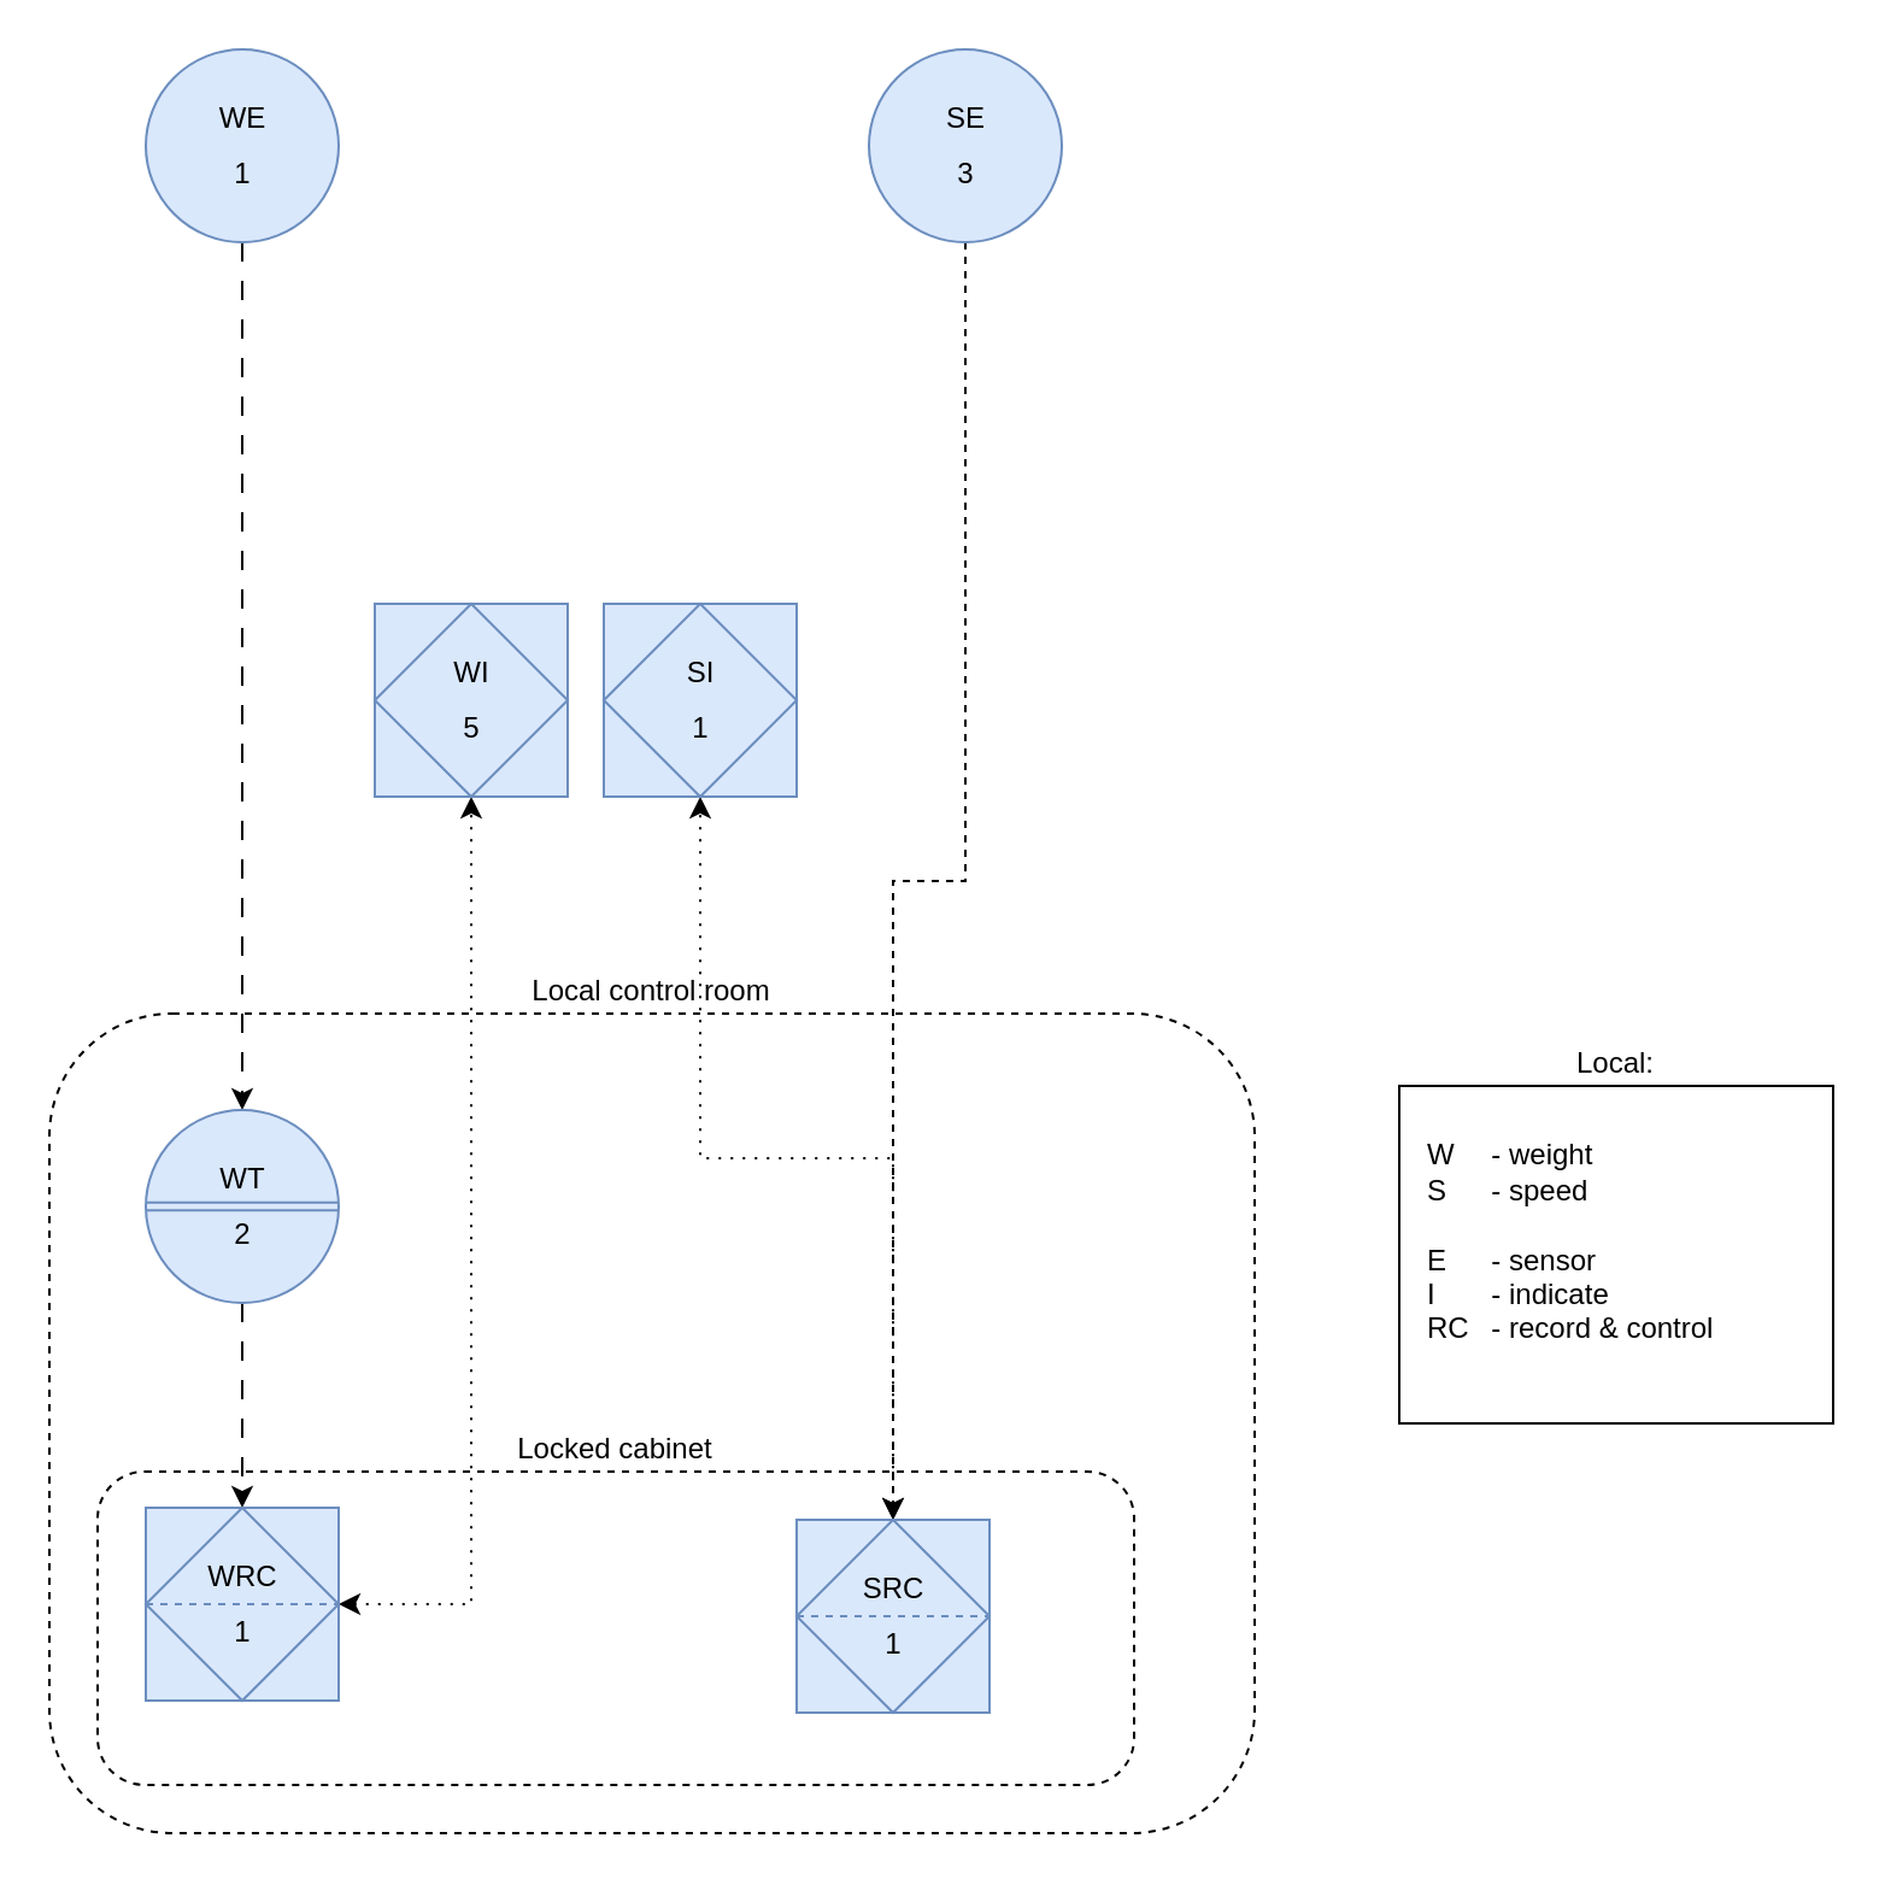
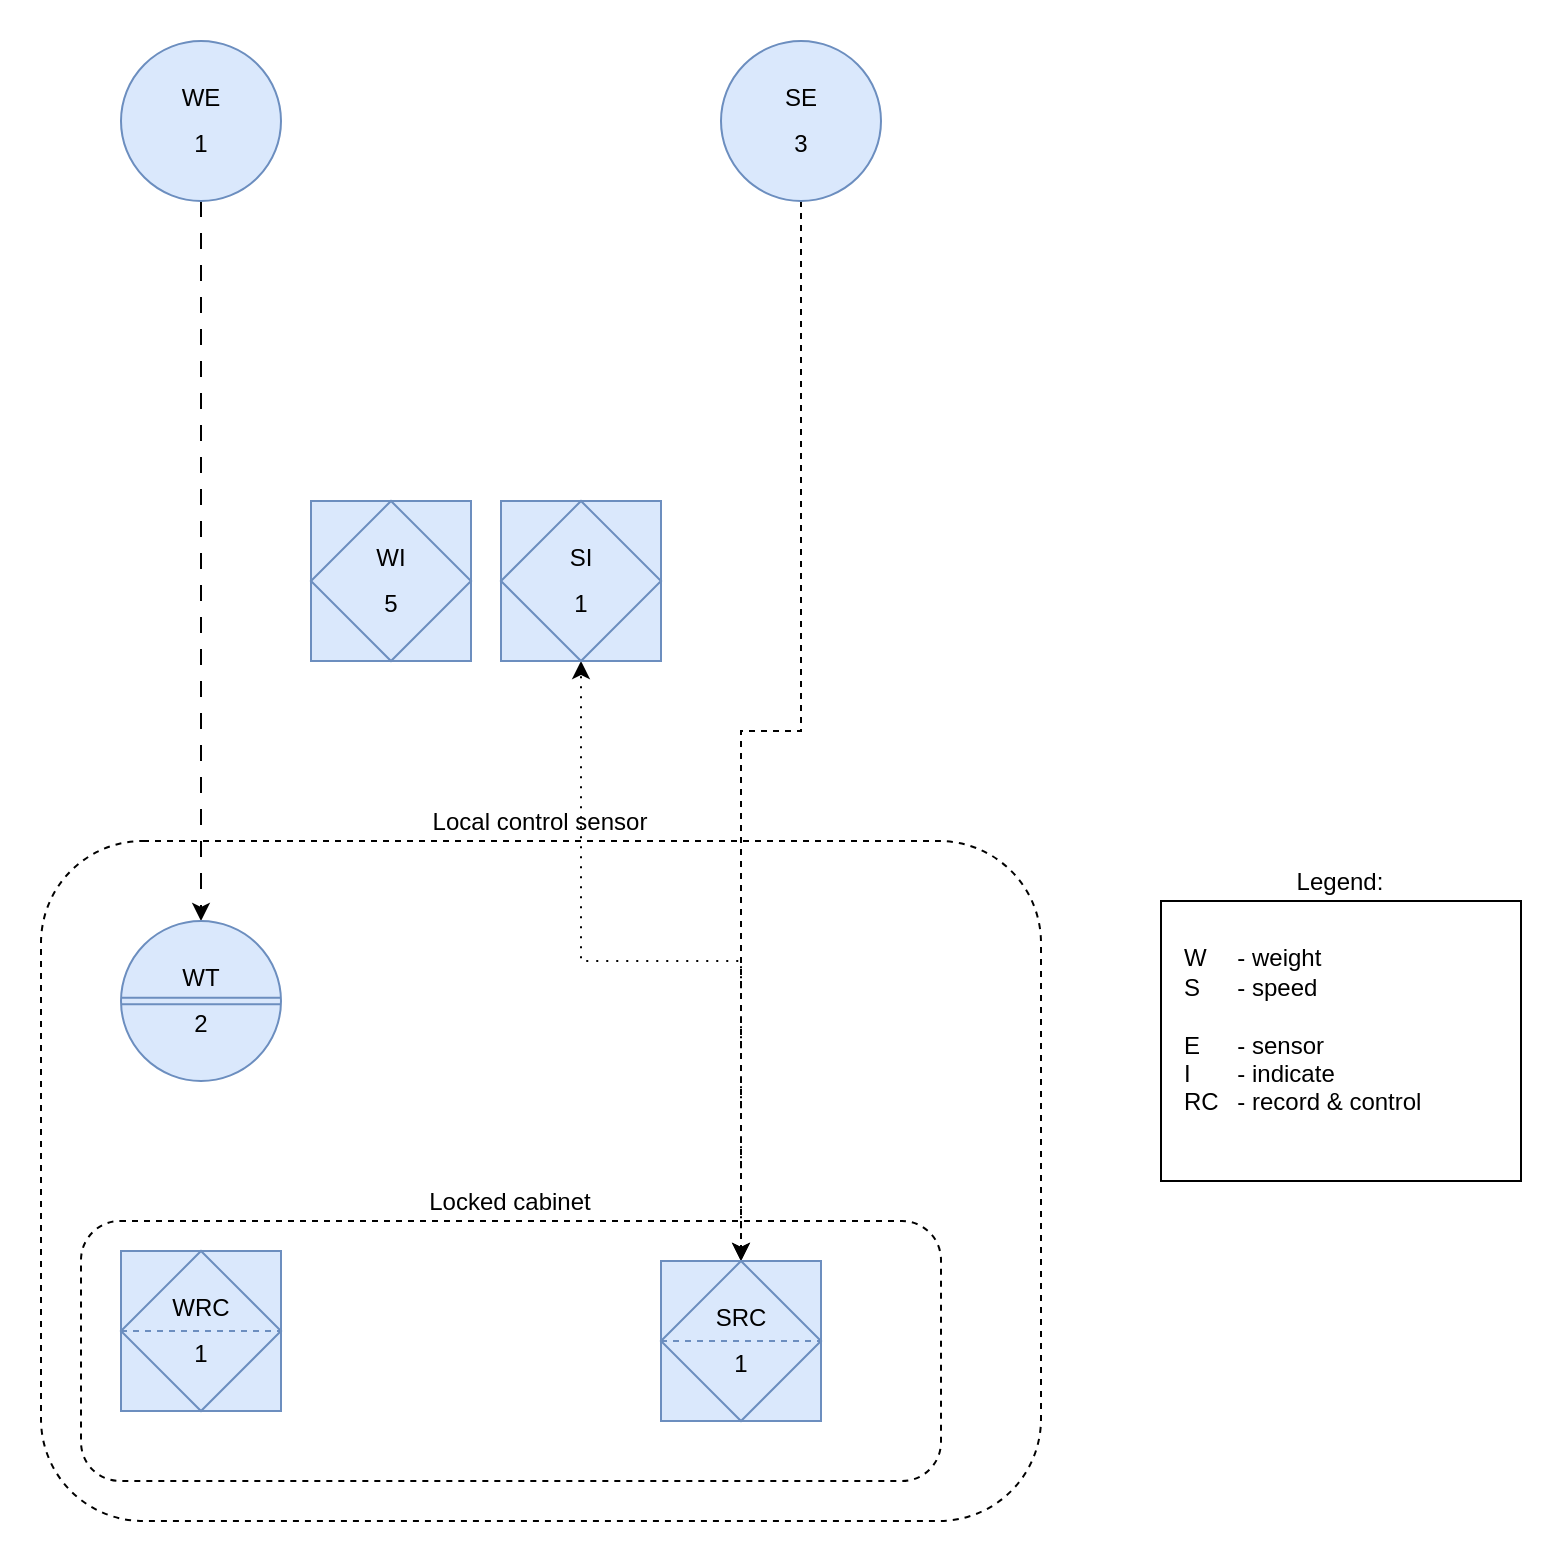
  <mxCell id="0" />
  <mxCell id="1" parent="0" />
- <mxCell id="2" value="Local control room" style="rounded=1;whiteSpace=wrap;html=1;fillColor=none;dashed=1;labelPosition=center;verticalLabelPosition=top;align=center;verticalAlign=bottom;" parent="1" vertex="1"><mxGeometry x="20" y="420" width="500" height="340" as="geometry" /></mxCell>
+ <mxCell id="2" value="Local control sensor" style="rounded=1;whiteSpace=wrap;html=1;fillColor=none;dashed=1;labelPosition=center;verticalLabelPosition=top;align=center;verticalAlign=bottom;" parent="1" vertex="1"><mxGeometry x="20" y="420" width="500" height="340" as="geometry" /></mxCell>
  <mxCell id="3" value="Locked cabinet" style="rounded=1;whiteSpace=wrap;html=1;fillColor=none;dashed=1;labelPosition=center;verticalLabelPosition=top;align=center;verticalAlign=bottom;" parent="1" vertex="1"><mxGeometry x="40" y="610" width="430" height="130" as="geometry" /></mxCell>
  <mxCell id="4" style="edgeStyle=orthogonalEdgeStyle;rounded=0;orthogonalLoop=1;jettySize=auto;html=1;dashed=1;dashPattern=8 8;" parent="1" source="5" target="7" edge="1"><mxGeometry relative="1" as="geometry" /></mxCell>
  <mxCell id="5" value="&lt;table cellpadding=&quot;4&quot; cellspacing=&quot;0&quot; border=&quot;0&quot; style=&quot;font-size:1em;width:100%;height:100%;&quot;&gt;&lt;tbody&gt;&lt;tr&gt;&lt;td&gt;WE&lt;/td&gt;&lt;/tr&gt;&lt;tr&gt;&lt;td&gt;1&lt;/td&gt;&lt;/tr&gt;&lt;/tbody&gt;&lt;/table&gt; " style="html=1;outlineConnect=0;align=center;dashed=0;aspect=fixed;shape=mxgraph.pid2inst.discInst;mounting=field;direction=south;fillColor=#dae8fc;strokeColor=#6c8ebf;" parent="1" vertex="1"><mxGeometry x="60" y="20" width="80" height="80" as="geometry" /></mxCell>
- <mxCell id="6" style="edgeStyle=orthogonalEdgeStyle;rounded=0;orthogonalLoop=1;jettySize=auto;html=1;dashed=1;dashPattern=8 8;" parent="1" source="7" target="11" edge="1"><mxGeometry relative="1" as="geometry" /></mxCell>
  <mxCell id="7" value="&lt;table cellpadding=&quot;4&quot; cellspacing=&quot;0&quot; border=&quot;0&quot; style=&quot;font-size:1em;width:100%;height:100%;&quot;&gt;&lt;tbody&gt;&lt;tr&gt;&lt;td&gt;WT&lt;/td&gt;&lt;/tr&gt;&lt;tr&gt;&lt;td&gt;2&lt;/td&gt;&lt;/tr&gt;&lt;/tbody&gt;&lt;/table&gt; " style="html=1;outlineConnect=0;align=center;dashed=0;aspect=fixed;shape=mxgraph.pid2inst.discInst;mounting=local;fillColor=#dae8fc;strokeColor=#6c8ebf;" parent="1" vertex="1"><mxGeometry x="60" y="460" width="80" height="80" as="geometry" /></mxCell>
  <mxCell id="8" style="edgeStyle=orthogonalEdgeStyle;rounded=0;orthogonalLoop=1;jettySize=auto;html=1;dashed=1;" parent="1" source="9" target="13" edge="1"><mxGeometry relative="1" as="geometry" /></mxCell>
  <mxCell id="9" value="&lt;table cellpadding=&quot;4&quot; cellspacing=&quot;0&quot; border=&quot;0&quot; style=&quot;font-size:1em;width:100%;height:100%;&quot;&gt;&lt;tbody&gt;&lt;tr&gt;&lt;td&gt;SE&lt;/td&gt;&lt;/tr&gt;&lt;tr&gt;&lt;td&gt;3&lt;/td&gt;&lt;/tr&gt;&lt;/tbody&gt;&lt;/table&gt; " style="html=1;outlineConnect=0;align=center;dashed=0;aspect=fixed;shape=mxgraph.pid2inst.discInst;mounting=field;direction=south;fillColor=#dae8fc;strokeColor=#6c8ebf;" parent="1" vertex="1"><mxGeometry x="360" y="20" width="80" height="80" as="geometry" /></mxCell>
- <mxCell id="10" style="edgeStyle=orthogonalEdgeStyle;rounded=0;orthogonalLoop=1;jettySize=auto;html=1;entryX=0.5;entryY=1;entryDx=0;entryDy=0;dashed=1;dashPattern=1 4;startArrow=classic;startFill=1;" parent="1" source="11" target="14" edge="1"><mxGeometry relative="1" as="geometry" /></mxCell>
  <mxCell id="11" value="&lt;table cellpadding=&quot;4&quot; cellspacing=&quot;0&quot; border=&quot;0&quot; style=&quot;font-size:1em;width:100%;height:100%;&quot;&gt;&lt;tbody&gt;&lt;tr&gt;&lt;td&gt;WRC&lt;/td&gt;&lt;/tr&gt;&lt;tr&gt;&lt;td&gt;1&lt;/td&gt;&lt;/tr&gt;&lt;/tbody&gt;&lt;/table&gt; " style="html=1;outlineConnect=0;align=center;dashed=0;aspect=fixed;shape=mxgraph.pid2inst.progLogCont;mounting=inaccessible;fillColor=#dae8fc;strokeColor=#6c8ebf;" parent="1" vertex="1"><mxGeometry x="60" y="625" width="80" height="80" as="geometry" /></mxCell>
  <mxCell id="12" style="edgeStyle=orthogonalEdgeStyle;rounded=0;orthogonalLoop=1;jettySize=auto;html=1;dashed=1;dashPattern=1 4;startArrow=classic;startFill=1;" parent="1" source="13" target="15" edge="1"><mxGeometry relative="1" as="geometry" /></mxCell>
  <mxCell id="13" value="&lt;table cellpadding=&quot;4&quot; cellspacing=&quot;0&quot; border=&quot;0&quot; style=&quot;font-size:1em;width:100%;height:100%;&quot;&gt;&lt;tbody&gt;&lt;tr&gt;&lt;td&gt;SRC&lt;/td&gt;&lt;/tr&gt;&lt;tr&gt;&lt;td&gt;1&lt;/td&gt;&lt;/tr&gt;&lt;/tbody&gt;&lt;/table&gt; " style="html=1;outlineConnect=0;align=center;dashed=0;aspect=fixed;shape=mxgraph.pid2inst.progLogCont;mounting=inaccessible;fillColor=#dae8fc;strokeColor=#6c8ebf;" parent="1" vertex="1"><mxGeometry x="330" y="630" width="80" height="80" as="geometry" /></mxCell>
  <mxCell id="14" value="&lt;table cellpadding=&quot;4&quot; cellspacing=&quot;0&quot; border=&quot;0&quot; style=&quot;font-size:1em;width:100%;height:100%;&quot;&gt;&lt;tbody&gt;&lt;tr&gt;&lt;td&gt;WI&lt;/td&gt;&lt;/tr&gt;&lt;tr&gt;&lt;td&gt;5&lt;/td&gt;&lt;/tr&gt;&lt;/tbody&gt;&lt;/table&gt; " style="html=1;outlineConnect=0;align=center;dashed=0;aspect=fixed;shape=mxgraph.pid2inst.progLogCont;mounting=field;fillColor=#dae8fc;strokeColor=#6c8ebf;" parent="1" vertex="1"><mxGeometry x="155" y="250" width="80" height="80" as="geometry" /></mxCell>
  <mxCell id="15" value="&lt;table cellpadding=&quot;4&quot; cellspacing=&quot;0&quot; border=&quot;0&quot; style=&quot;font-size:1em;width:100%;height:100%;&quot;&gt;&lt;tbody&gt;&lt;tr&gt;&lt;td&gt;SI&lt;/td&gt;&lt;/tr&gt;&lt;tr&gt;&lt;td&gt;1&lt;/td&gt;&lt;/tr&gt;&lt;/tbody&gt;&lt;/table&gt; " style="html=1;outlineConnect=0;align=center;dashed=0;aspect=fixed;shape=mxgraph.pid2inst.progLogCont;mounting=field;fillColor=#dae8fc;strokeColor=#6c8ebf;" parent="1" vertex="1"><mxGeometry x="250" y="250" width="80" height="80" as="geometry" /></mxCell>
- <mxCell id="16" value="Local:" style="rounded=0;whiteSpace=wrap;html=1;fillColor=none;labelPosition=center;verticalLabelPosition=top;align=center;verticalAlign=bottom;" parent="1" vertex="1"><mxGeometry x="580" y="450" width="180" height="140" as="geometry" /></mxCell>
+ <mxCell id="16" value="Legend:" style="rounded=0;whiteSpace=wrap;html=1;fillColor=none;labelPosition=center;verticalLabelPosition=top;align=center;verticalAlign=bottom;" parent="1" vertex="1"><mxGeometry x="580" y="450" width="180" height="140" as="geometry" /></mxCell>
  <mxCell id="17" value="W&lt;span style=&quot;white-space: pre;&quot;&gt;&#09;&lt;/span&gt;- weight&lt;div&gt;S&lt;span style=&quot;white-space: pre;&quot;&gt;&#09;&lt;/span&gt;- speed&lt;/div&gt;&lt;div&gt;&lt;br&gt;&lt;div&gt;E&lt;span style=&quot;white-space: pre;&quot;&gt;&#09;&lt;/span&gt;- sensor&lt;/div&gt;&lt;/div&gt;&lt;div&gt;I&lt;span style=&quot;white-space: pre;&quot;&gt;&#09;&lt;/span&gt;- indicate&lt;/div&gt;&lt;div&gt;RC&lt;span style=&quot;white-space: pre;&quot;&gt;&#09;&lt;/span&gt;- record &amp;amp; control&lt;/div&gt;" style="text;html=1;align=left;verticalAlign=middle;whiteSpace=wrap;rounded=0;" parent="1" vertex="1"><mxGeometry x="590" y="460" width="160" height="110" as="geometry" /></mxCell>
